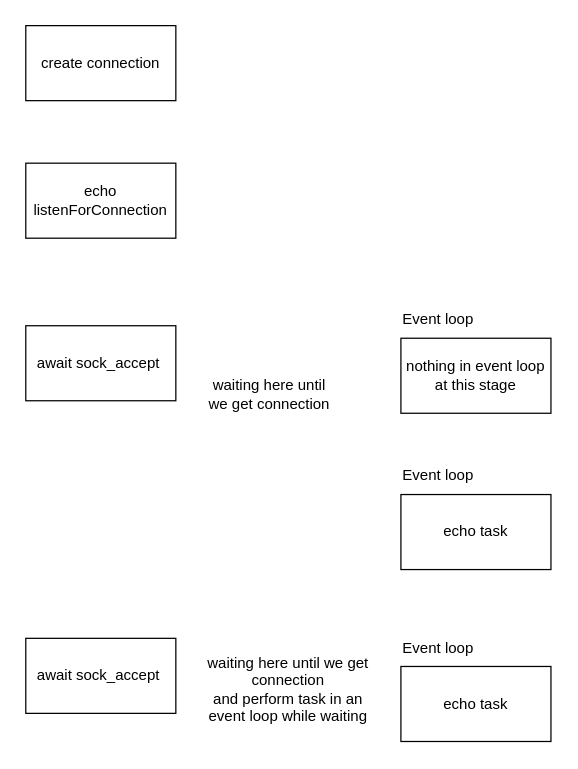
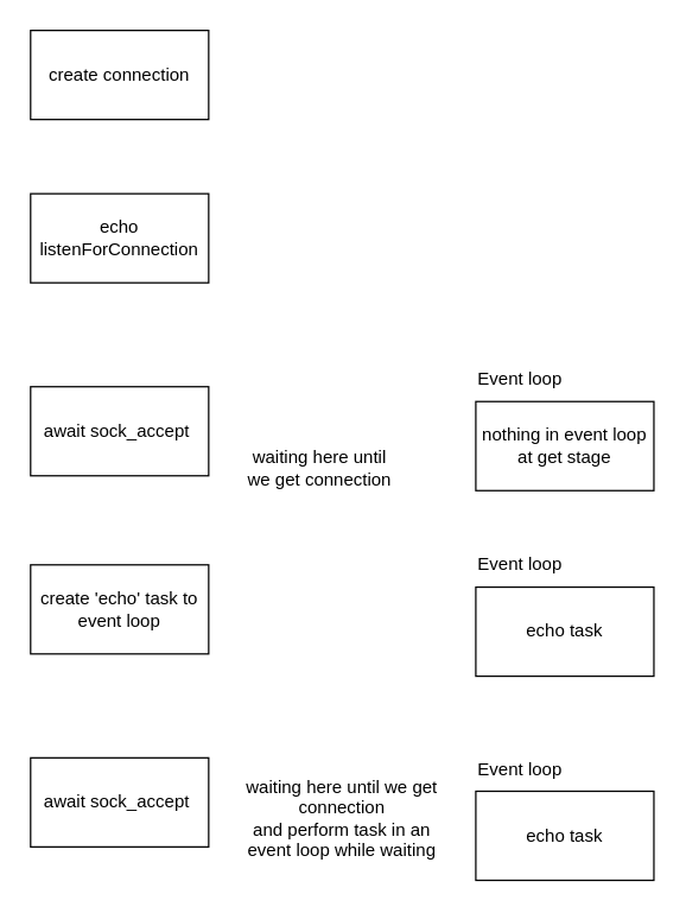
  <mxCell id="0" />
  <mxCell id="1" parent="0" />
  <mxCell id="2" value="create connection" style="rounded=0;whiteSpace=wrap;html=1;" vertex="1" parent="1"><mxGeometry x="20" y="20" width="120" height="60" as="geometry" /></mxCell>
  <mxCell id="3" value="echo listenForConnection" style="rounded=0;whiteSpace=wrap;html=1;" vertex="1" parent="1"><mxGeometry x="20" y="130" width="120" height="60" as="geometry" /></mxCell>
  <mxCell id="4" value="await sock_accept&amp;nbsp;" style="rounded=0;whiteSpace=wrap;html=1;" vertex="1" parent="1"><mxGeometry x="20" y="260" width="120" height="60" as="geometry" /></mxCell>
+ <mxCell id="5" value="create 'echo' task to event loop" style="rounded=0;whiteSpace=wrap;html=1;" vertex="1" parent="1"><mxGeometry x="20" y="380" width="120" height="60" as="geometry" /></mxCell>
  <mxCell id="6" value="waiting here until we get connection" style="text;html=1;strokeColor=none;fillColor=none;align=center;verticalAlign=middle;whiteSpace=wrap;rounded=0;" vertex="1" parent="1"><mxGeometry x="160" y="292.5" width="110" height="45" as="geometry" /></mxCell>
  <mxCell id="7" value="Event loop" style="text;html=1;strokeColor=none;fillColor=none;align=center;verticalAlign=middle;whiteSpace=wrap;rounded=0;" vertex="1" parent="1"><mxGeometry x="320" y="240" width="60" height="30" as="geometry" /></mxCell>
- <mxCell id="8" value="nothing in event loop at this stage" style="rounded=0;whiteSpace=wrap;html=1;" vertex="1" parent="1"><mxGeometry x="320" y="270" width="120" height="60" as="geometry" /></mxCell>
+ <mxCell id="8" value="nothing in event loop at get stage" style="rounded=0;whiteSpace=wrap;html=1;" vertex="1" parent="1"><mxGeometry x="320" y="270" width="120" height="60" as="geometry" /></mxCell>
  <mxCell id="9" value="Event loop" style="text;html=1;strokeColor=none;fillColor=none;align=center;verticalAlign=middle;whiteSpace=wrap;rounded=0;" vertex="1" parent="1"><mxGeometry x="320" y="365" width="60" height="30" as="geometry" /></mxCell>
  <mxCell id="10" value="echo task" style="rounded=0;whiteSpace=wrap;html=1;" vertex="1" parent="1"><mxGeometry x="320" y="395" width="120" height="60" as="geometry" /></mxCell>
  <mxCell id="11" value="await sock_accept&amp;nbsp;" style="rounded=0;whiteSpace=wrap;html=1;" vertex="1" parent="1"><mxGeometry x="20" y="510" width="120" height="60" as="geometry" /></mxCell>
  <mxCell id="12" value="waiting here until we get connection&lt;br&gt;and perform task in an event loop while waiting" style="text;html=1;strokeColor=none;fillColor=none;align=center;verticalAlign=middle;whiteSpace=wrap;rounded=0;" vertex="1" parent="1"><mxGeometry x="160" y="510" width="140" height="82.5" as="geometry" /></mxCell>
  <mxCell id="13" value="Event loop" style="text;html=1;strokeColor=none;fillColor=none;align=center;verticalAlign=middle;whiteSpace=wrap;rounded=0;" vertex="1" parent="1"><mxGeometry x="320" y="502.5" width="60" height="30" as="geometry" /></mxCell>
  <mxCell id="14" value="echo task" style="rounded=0;whiteSpace=wrap;html=1;" vertex="1" parent="1"><mxGeometry x="320" y="532.5" width="120" height="60" as="geometry" /></mxCell>
